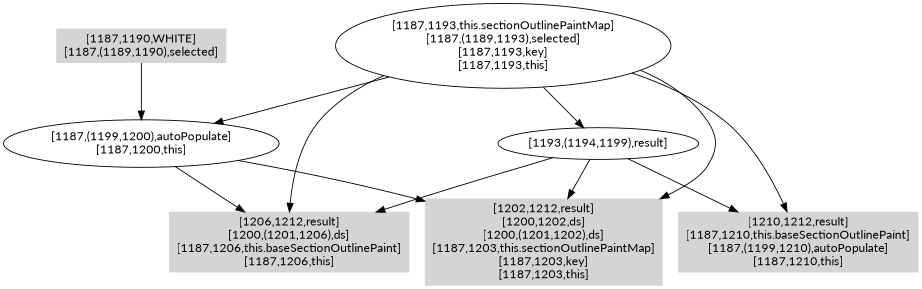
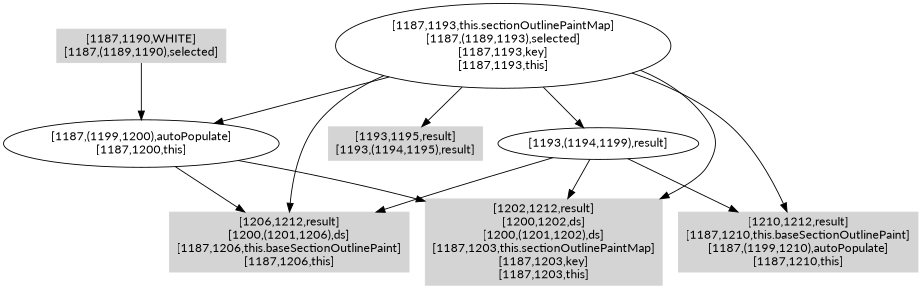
  digraph {
    fontname=Lato
    node [color=".0 .0 .83" fontname=Lato shape=box style=filled]
    edge [fontname=Lato]
    n1 [label="[1210,1212,result]\n[1187,1210,this.baseSectionOutlinePaint]\n[1187,(1199,1210),autoPopulate]\n[1187,1210,this]"]
    n2 [label="[1206,1212,result]\n[1200,(1201,1206),ds]\n[1187,1206,this.baseSectionOutlinePaint]\n[1187,1206,this]"]
    n3 [label="[1202,1212,result]\n[1200,1202,ds]\n[1200,(1201,1202),ds]\n[1187,1203,this.sectionOutlinePaintMap]\n[1187,1203,key]\n[1187,1203,this]"]
    n4 [label="[1187,(1199,1200),autoPopulate]\n[1187,1200,this]" color="" shape="" style=""]
+   n5 [label="[1193,1195,result]\n[1193,(1194,1195),result]"]
    n6 [label="[1193,(1194,1199),result]" color="" shape="" style=""]
    n7 [label="[1187,1193,this.sectionOutlinePaintMap]\n[1187,(1189,1193),selected]\n[1187,1193,key]\n[1187,1193,this]" color="" shape="" style=""]
    n8 [label="[1187,1190,WHITE]\n[1187,(1189,1190),selected]"]
    n4 -> n2
    n4 -> n3
    n6 -> n1
    n6 -> n2
    n6 -> n3
    n7 -> n1
    n7 -> n2
    n7 -> n3
    n7 -> n4
+   n7 -> n5
    n7 -> n6
    n8 -> n4
  }
